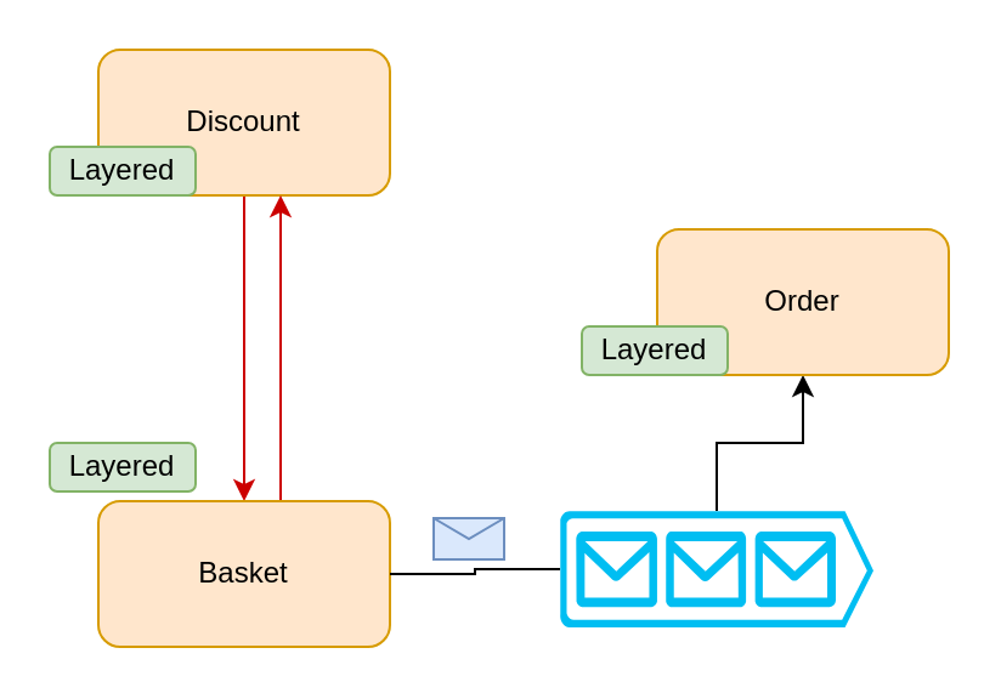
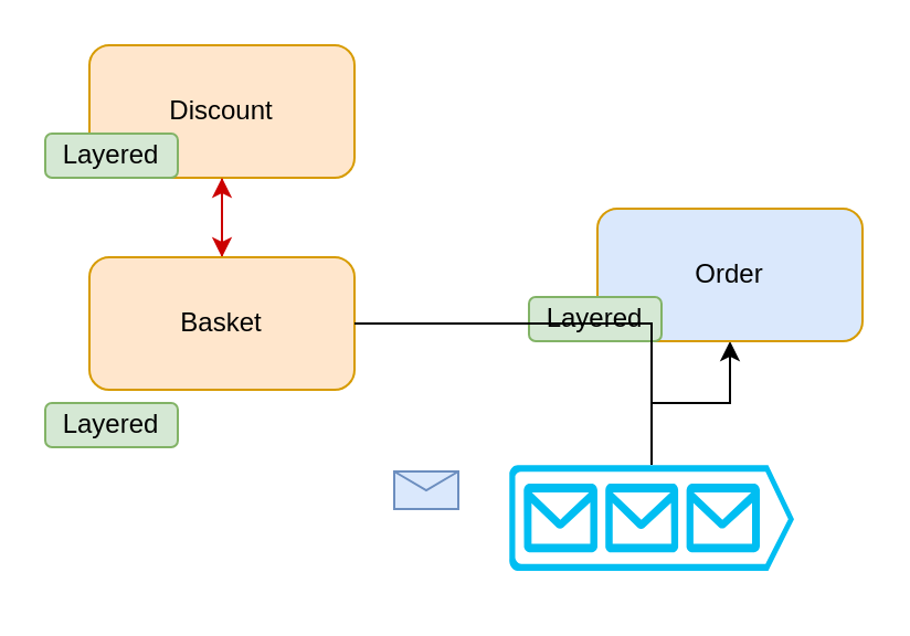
  <mxCell id="0" />
  <mxCell id="1" parent="0" />
  <mxCell id="2" style="edgeStyle=orthogonalEdgeStyle;rounded=0;orthogonalLoop=1;jettySize=auto;html=1;strokeColor=#CC0000;" edge="1" parent="1" source="3" target="7"><mxGeometry relative="1" as="geometry" /></mxCell>
  <mxCell id="3" value="Discount" style="rounded=1;whiteSpace=wrap;html=1;fillColor=#ffe6cc;strokeColor=#d79b00;" parent="1" vertex="1"><mxGeometry x="40" y="20" width="120" height="60" as="geometry" /></mxCell>
  <mxCell id="4" value="Layered" style="rounded=1;whiteSpace=wrap;html=1;fillColor=#d5e8d4;strokeColor=#82b366;" parent="1" vertex="1"><mxGeometry x="20" y="60" width="60" height="20" as="geometry" /></mxCell>
  <mxCell id="5" style="edgeStyle=orthogonalEdgeStyle;rounded=0;orthogonalLoop=1;jettySize=auto;html=1;startArrow=none;" edge="1" parent="1" source="12" target="10"><mxGeometry relative="1" as="geometry" /></mxCell>
  <mxCell id="6" style="edgeStyle=orthogonalEdgeStyle;rounded=0;orthogonalLoop=1;jettySize=auto;html=1;strokeColor=#CC0000;" edge="1" parent="1" source="7" target="3"><mxGeometry relative="1" as="geometry"><Array as="points"><mxPoint x="115" y="156" /><mxPoint x="115" y="156" /></Array></mxGeometry></mxCell>
- <mxCell id="7" value="Basket" style="rounded=1;whiteSpace=wrap;html=1;fillColor=#ffe6cc;strokeColor=#d79b00;" vertex="1" parent="1"><mxGeometry x="40" y="206" width="120" height="60" as="geometry" /></mxCell>
+ <mxCell id="7" value="Basket" style="rounded=1;whiteSpace=wrap;html=1;fillColor=#ffe6cc;strokeColor=#d79b00;" vertex="1" parent="1"><mxGeometry x="40" y="116" width="120" height="60" as="geometry" /></mxCell>
  <mxCell id="8" value="Layered" style="rounded=1;whiteSpace=wrap;html=1;fillColor=#d5e8d4;strokeColor=#82b366;" vertex="1" parent="1"><mxGeometry x="20" y="182" width="60" height="20" as="geometry" /></mxCell>
  <mxCell id="9" value="" style="group" vertex="1" connectable="0" parent="1"><mxGeometry x="239" y="94" width="151" height="60" as="geometry" /></mxCell>
- <mxCell id="10" value="Order" style="rounded=1;whiteSpace=wrap;html=1;fillColor=#ffe6cc;strokeColor=#d79b00;" vertex="1" parent="9"><mxGeometry x="31" width="120" height="60" as="geometry" /></mxCell>
+ <mxCell id="10" value="Order" style="rounded=1;whiteSpace=wrap;html=1;fillColor=#dae8fc;strokeColor=#d79b00;" vertex="1" parent="9"><mxGeometry x="31" width="120" height="60" as="geometry" /></mxCell>
  <mxCell id="11" value="Layered" style="rounded=1;whiteSpace=wrap;html=1;fillColor=#d5e8d4;strokeColor=#82b366;" vertex="1" parent="9"><mxGeometry y="40" width="60" height="20" as="geometry" /></mxCell>
  <mxCell id="12" value="" style="verticalLabelPosition=bottom;html=1;verticalAlign=top;align=center;strokeColor=none;fillColor=#00BEF2;shape=mxgraph.azure.queue_generic;pointerEvents=1;" vertex="1" parent="1"><mxGeometry x="230" y="210" width="129" height="48" as="geometry" /></mxCell>
  <mxCell id="13" value="" style="edgeStyle=orthogonalEdgeStyle;rounded=0;orthogonalLoop=1;jettySize=auto;html=1;endArrow=none;" edge="1" parent="1" source="7" target="12"><mxGeometry relative="1" as="geometry"><mxPoint x="160" y="236" as="sourcePoint" /><mxPoint x="330" y="154" as="targetPoint" /></mxGeometry></mxCell>
  <mxCell id="14" value="" style="shape=message;html=1;html=1;outlineConnect=0;labelPosition=center;verticalLabelPosition=bottom;align=center;verticalAlign=top;fillColor=#dae8fc;strokeColor=#6c8ebf;" vertex="1" parent="1"><mxGeometry x="178" y="213" width="29" height="17" as="geometry" /></mxCell>
